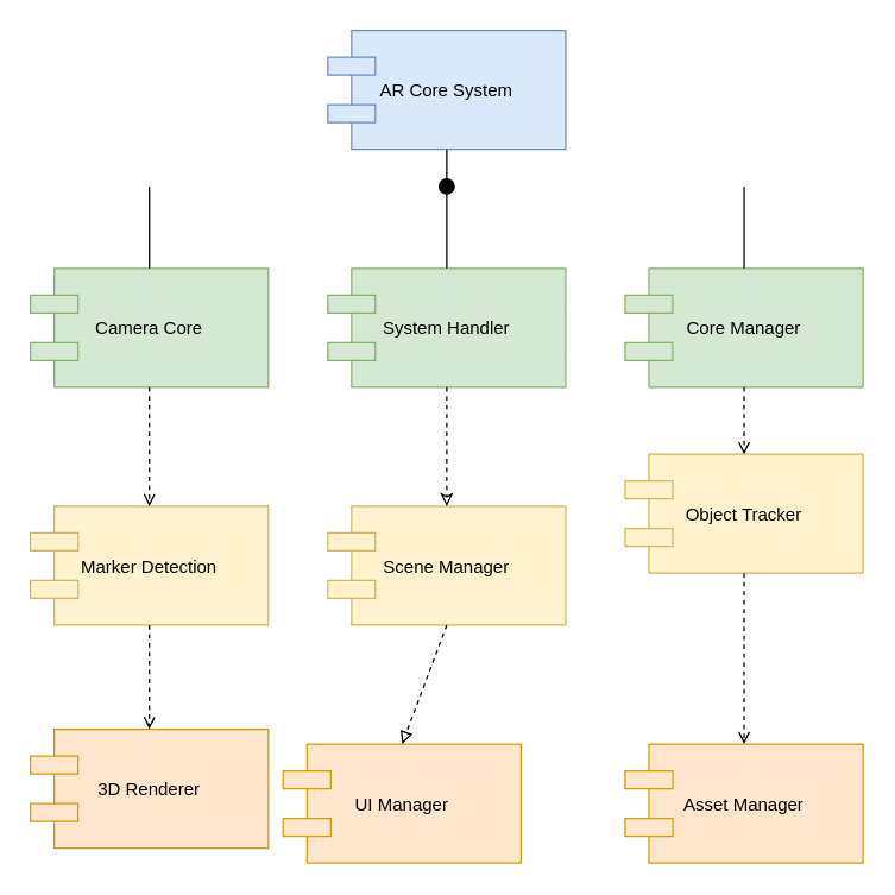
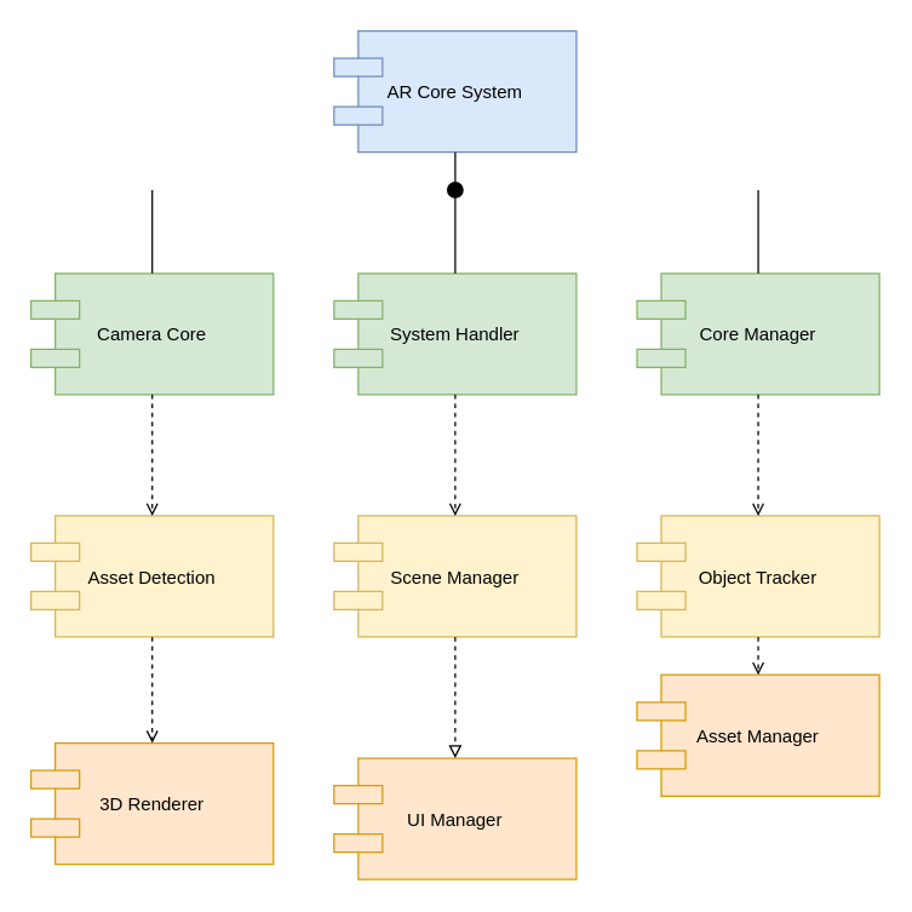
  <mxCell id="0" />
  <mxCell id="1" parent="0" />
  <mxCell id="2" value="AR Core System" style="shape=component;align=center;fillColor=#dae8fc;strokeColor=#6c8ebf;" vertex="1" parent="1"><mxGeometry x="220" y="20" width="160" height="80" as="geometry" /></mxCell>
  <mxCell id="3" value="Camera Core" style="shape=component;align=center;fillColor=#d5e8d4;strokeColor=#82b366;" vertex="1" parent="1"><mxGeometry x="20" y="180" width="160" height="80" as="geometry" /></mxCell>
  <mxCell id="4" value="System Handler" style="shape=component;align=center;fillColor=#d5e8d4;strokeColor=#82b366;" vertex="1" parent="1"><mxGeometry x="220" y="180" width="160" height="80" as="geometry" /></mxCell>
  <mxCell id="5" value="Core Manager" style="shape=component;align=center;fillColor=#d5e8d4;strokeColor=#82b366;" vertex="1" parent="1"><mxGeometry x="420" y="180" width="160" height="80" as="geometry" /></mxCell>
- <mxCell id="6" value="Marker Detection" style="shape=component;align=center;fillColor=#fff2cc;strokeColor=#d6b656;" vertex="1" parent="1"><mxGeometry x="20" y="340" width="160" height="80" as="geometry" /></mxCell>
+ <mxCell id="6" value="Asset Detection" style="shape=component;align=center;fillColor=#fff2cc;strokeColor=#d6b656;" vertex="1" parent="1"><mxGeometry x="20" y="340" width="160" height="80" as="geometry" /></mxCell>
  <mxCell id="7" value="Scene Manager" style="shape=component;align=center;fillColor=#fff2cc;strokeColor=#d6b656;" vertex="1" parent="1"><mxGeometry x="220" y="340" width="160" height="80" as="geometry" /></mxCell>
- <mxCell id="8" value="Object Tracker" style="shape=component;align=center;fillColor=#fff2cc;strokeColor=#d6b656;" vertex="1" parent="1"><mxGeometry x="420" y="305" width="160" height="80" as="geometry" /></mxCell>
+ <mxCell id="8" value="Object Tracker" style="shape=component;align=center;fillColor=#fff2cc;strokeColor=#d6b656;" vertex="1" parent="1"><mxGeometry x="420" y="340" width="160" height="80" as="geometry" /></mxCell>
  <mxCell id="9" value="3D Renderer" style="shape=component;align=center;fillColor=#ffe6cc;strokeColor=#d79b00;" vertex="1" parent="1"><mxGeometry x="20" y="490" width="160" height="80" as="geometry" /></mxCell>
- <mxCell id="10" value="UI Manager" style="shape=component;align=center;fillColor=#ffe6cc;strokeColor=#d79b00;" vertex="1" parent="1"><mxGeometry x="190" y="500" width="160" height="80" as="geometry" /></mxCell>
- <mxCell id="11" value="Asset Manager" style="shape=component;align=center;fillColor=#ffe6cc;strokeColor=#d79b00;" vertex="1" parent="1"><mxGeometry x="420" y="500" width="160" height="80" as="geometry" /></mxCell>
+ <mxCell id="10" value="UI Manager" style="shape=component;align=center;fillColor=#ffe6cc;strokeColor=#d79b00;" vertex="1" parent="1"><mxGeometry x="220" y="500" width="160" height="80" as="geometry" /></mxCell>
+ <mxCell id="11" value="Asset Manager" style="shape=component;align=center;fillColor=#ffe6cc;strokeColor=#d79b00;" vertex="1" parent="1"><mxGeometry x="420" y="445" width="160" height="80" as="geometry" /></mxCell>
  <mxCell id="12" value="" style="ellipse;whiteSpace=wrap;html=1;aspect=fixed;fillColor=#000000;" vertex="1" parent="1"><mxGeometry x="295" y="120" width="10" height="10" as="geometry" /></mxCell>
  <mxCell id="13" value="" style="endArrow=none;html=1;rounded=0;exitX=0.5;exitY=1;exitDx=0;exitDy=0;entryX=0.5;entryY=0;entryDx=0;entryDy=0;" edge="1" parent="1" source="2" target="12"><mxGeometry width="50" height="50" relative="1" as="geometry" /></mxCell>
  <mxCell id="14" value="" style="endArrow=none;html=1;rounded=0;exitX=0.5;exitY=0;exitDx=0;exitDy=0;" edge="1" parent="1" source="4" target="12"><mxGeometry width="50" height="50" relative="1" as="geometry" /></mxCell>
  <mxCell id="15" value="" style="endArrow=none;html=1;rounded=0;exitX=0.5;exitY=0;exitDx=0;exitDy=0;" edge="1" parent="1" source="3"><mxGeometry width="50" height="50" relative="1" as="geometry"><mxPoint x="100" y="130" as="targetPoint" /><Array as="points"><mxPoint x="100" y="125" /></Array></mxGeometry></mxCell>
  <mxCell id="16" value="" style="endArrow=none;html=1;rounded=0;exitX=0.5;exitY=0;exitDx=0;exitDy=0;" edge="1" parent="1" source="5"><mxGeometry width="50" height="50" relative="1" as="geometry"><mxPoint x="500" y="130" as="targetPoint" /><Array as="points"><mxPoint x="500" y="125" /></Array></mxGeometry></mxCell>
  <mxCell id="17" value="" style="endArrow=open;dashed=1;html=1;rounded=0;exitX=0.5;exitY=1;exitDx=0;exitDy=0;entryX=0.5;entryY=0;entryDx=0;entryDy=0;endFill=0;" edge="1" parent="1" source="3" target="6"><mxGeometry width="50" height="50" relative="1" as="geometry" /></mxCell>
- <mxCell id="18" value="" style="endArrow=classic;dashed=1;html=1;rounded=0;exitX=0.5;exitY=1;exitDx=0;exitDy=0;entryX=0.5;entryY=0;entryDx=0;entryDy=0;endFill=0;" edge="1" parent="1" source="4" target="7"><mxGeometry width="50" height="50" relative="1" as="geometry" /></mxCell>
+ <mxCell id="18" value="" style="endArrow=open;dashed=1;html=1;rounded=0;exitX=0.5;exitY=1;exitDx=0;exitDy=0;entryX=0.5;entryY=0;entryDx=0;entryDy=0;endFill=0;" edge="1" parent="1" source="4" target="7"><mxGeometry width="50" height="50" relative="1" as="geometry" /></mxCell>
  <mxCell id="19" value="" style="endArrow=open;dashed=1;html=1;rounded=0;exitX=0.5;exitY=1;exitDx=0;exitDy=0;entryX=0.5;entryY=0;entryDx=0;entryDy=0;endFill=0;" edge="1" parent="1" source="5" target="8"><mxGeometry width="50" height="50" relative="1" as="geometry" /></mxCell>
  <mxCell id="20" value="" style="endArrow=open;dashed=1;html=1;rounded=0;exitX=0.5;exitY=1;exitDx=0;exitDy=0;entryX=0.5;entryY=0;entryDx=0;entryDy=0;endFill=0;" edge="1" parent="1" source="6" target="9"><mxGeometry width="50" height="50" relative="1" as="geometry" /></mxCell>
  <mxCell id="21" value="" style="endArrow=block;dashed=1;html=1;rounded=0;exitX=0.5;exitY=1;exitDx=0;exitDy=0;entryX=0.5;entryY=0;entryDx=0;entryDy=0;endFill=0;" edge="1" parent="1" source="7" target="10"><mxGeometry width="50" height="50" relative="1" as="geometry" /></mxCell>
  <mxCell id="22" value="" style="endArrow=open;dashed=1;html=1;rounded=0;exitX=0.5;exitY=1;exitDx=0;exitDy=0;entryX=0.5;entryY=0;entryDx=0;entryDy=0;endFill=0;" edge="1" parent="1" source="8" target="11"><mxGeometry width="50" height="50" relative="1" as="geometry" /></mxCell>
